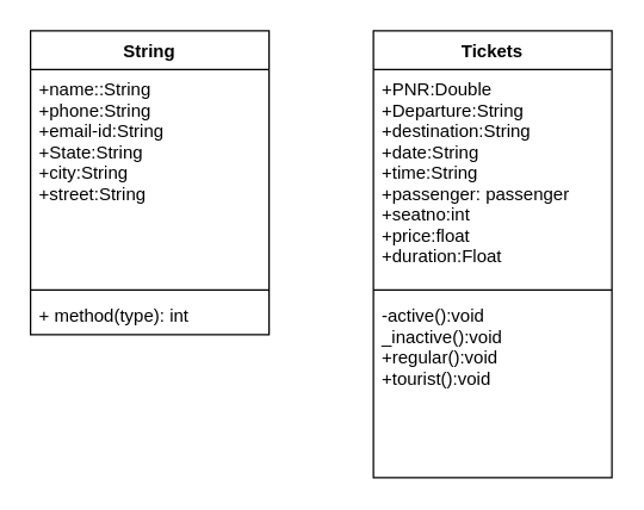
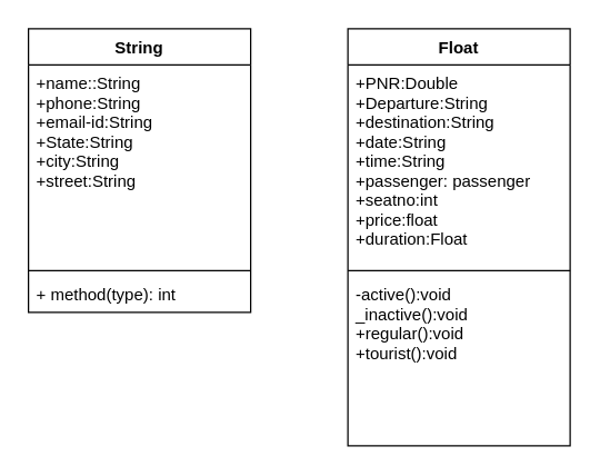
  <mxCell id="0" />
  <mxCell id="1" parent="0" />
- <mxCell id="2" value="Tickets" style="swimlane;fontStyle=1;align=center;verticalAlign=top;childLayout=stackLayout;horizontal=1;startSize=26;horizontalStack=0;resizeParent=1;resizeParentMax=0;resizeLast=0;collapsible=1;marginBottom=0;" vertex="1" parent="1"><mxGeometry x="250" y="20" width="160" height="300" as="geometry" /></mxCell>
+ <mxCell id="2" value="Float" style="swimlane;fontStyle=1;align=center;verticalAlign=top;childLayout=stackLayout;horizontal=1;startSize=26;horizontalStack=0;resizeParent=1;resizeParentMax=0;resizeLast=0;collapsible=1;marginBottom=0;" vertex="1" parent="1"><mxGeometry x="250" y="20" width="160" height="300" as="geometry" /></mxCell>
  <mxCell id="3" value="+PNR:Double&#10;+Departure:String&#10;+destination:String&#10;+date:String&#10;+time:String&#10;+passenger: passenger&#10;+seatno:int&#10;+price:float&#10;+duration:Float&#10;" style="text;strokeColor=none;fillColor=none;align=left;verticalAlign=top;spacingLeft=4;spacingRight=4;overflow=hidden;rotatable=0;points=[[0,0.5],[1,0.5]];portConstraint=eastwest;" vertex="1" parent="2"><mxGeometry y="26" width="160" height="144" as="geometry" /></mxCell>
  <mxCell id="4" value="" style="line;strokeWidth=1;fillColor=none;align=left;verticalAlign=middle;spacingTop=-1;spacingLeft=3;spacingRight=3;rotatable=0;labelPosition=right;points=[];portConstraint=eastwest;" vertex="1" parent="2"><mxGeometry y="170" width="160" height="8" as="geometry" /></mxCell>
  <mxCell id="5" value="-active():void&#10;_inactive():void&#10;+regular():void&#10;+tourist():void" style="text;strokeColor=none;fillColor=none;align=left;verticalAlign=top;spacingLeft=4;spacingRight=4;overflow=hidden;rotatable=0;points=[[0,0.5],[1,0.5]];portConstraint=eastwest;" vertex="1" parent="2"><mxGeometry y="178" width="160" height="122" as="geometry" /></mxCell>
  <mxCell id="6" value="String" style="swimlane;fontStyle=1;align=center;verticalAlign=top;childLayout=stackLayout;horizontal=1;startSize=26;horizontalStack=0;resizeParent=1;resizeParentMax=0;resizeLast=0;collapsible=1;marginBottom=0;" vertex="1" parent="1"><mxGeometry x="20" y="20" width="160" height="204" as="geometry" /></mxCell>
  <mxCell id="7" value="+name::String&#10;+phone:String&#10;+email-id:String&#10;+State:String&#10;+city:String&#10;+street:String" style="text;strokeColor=none;fillColor=none;align=left;verticalAlign=top;spacingLeft=4;spacingRight=4;overflow=hidden;rotatable=0;points=[[0,0.5],[1,0.5]];portConstraint=eastwest;" vertex="1" parent="6"><mxGeometry y="26" width="160" height="144" as="geometry" /></mxCell>
  <mxCell id="8" value="" style="line;strokeWidth=1;fillColor=none;align=left;verticalAlign=middle;spacingTop=-1;spacingLeft=3;spacingRight=3;rotatable=0;labelPosition=right;points=[];portConstraint=eastwest;" vertex="1" parent="6"><mxGeometry y="170" width="160" height="8" as="geometry" /></mxCell>
  <mxCell id="9" value="+ method(type): int" style="text;strokeColor=none;fillColor=none;align=left;verticalAlign=top;spacingLeft=4;spacingRight=4;overflow=hidden;rotatable=0;points=[[0,0.5],[1,0.5]];portConstraint=eastwest;" vertex="1" parent="6"><mxGeometry y="178" width="160" height="26" as="geometry" /></mxCell>
